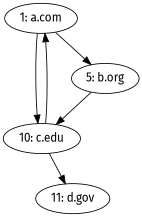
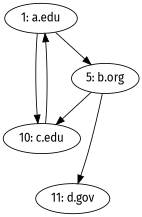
  digraph {
    fontname="Fira Sans"
    node [fontname="Fira Sans"]
    edge [fontname="Fira Sans"]
-   n1 [label="1: a.com"]
+   n1 [label="1: a.edu"]
    n2 [label="5: b.org"]
    n3 [label="10: c.edu"]
    n4 [label="11: d.gov"]
    n1 -> n2
    n1 -> n3
    n2 -> n3
    n3 -> n1
-   n3 -> n4
+   n2 -> n4
  }
